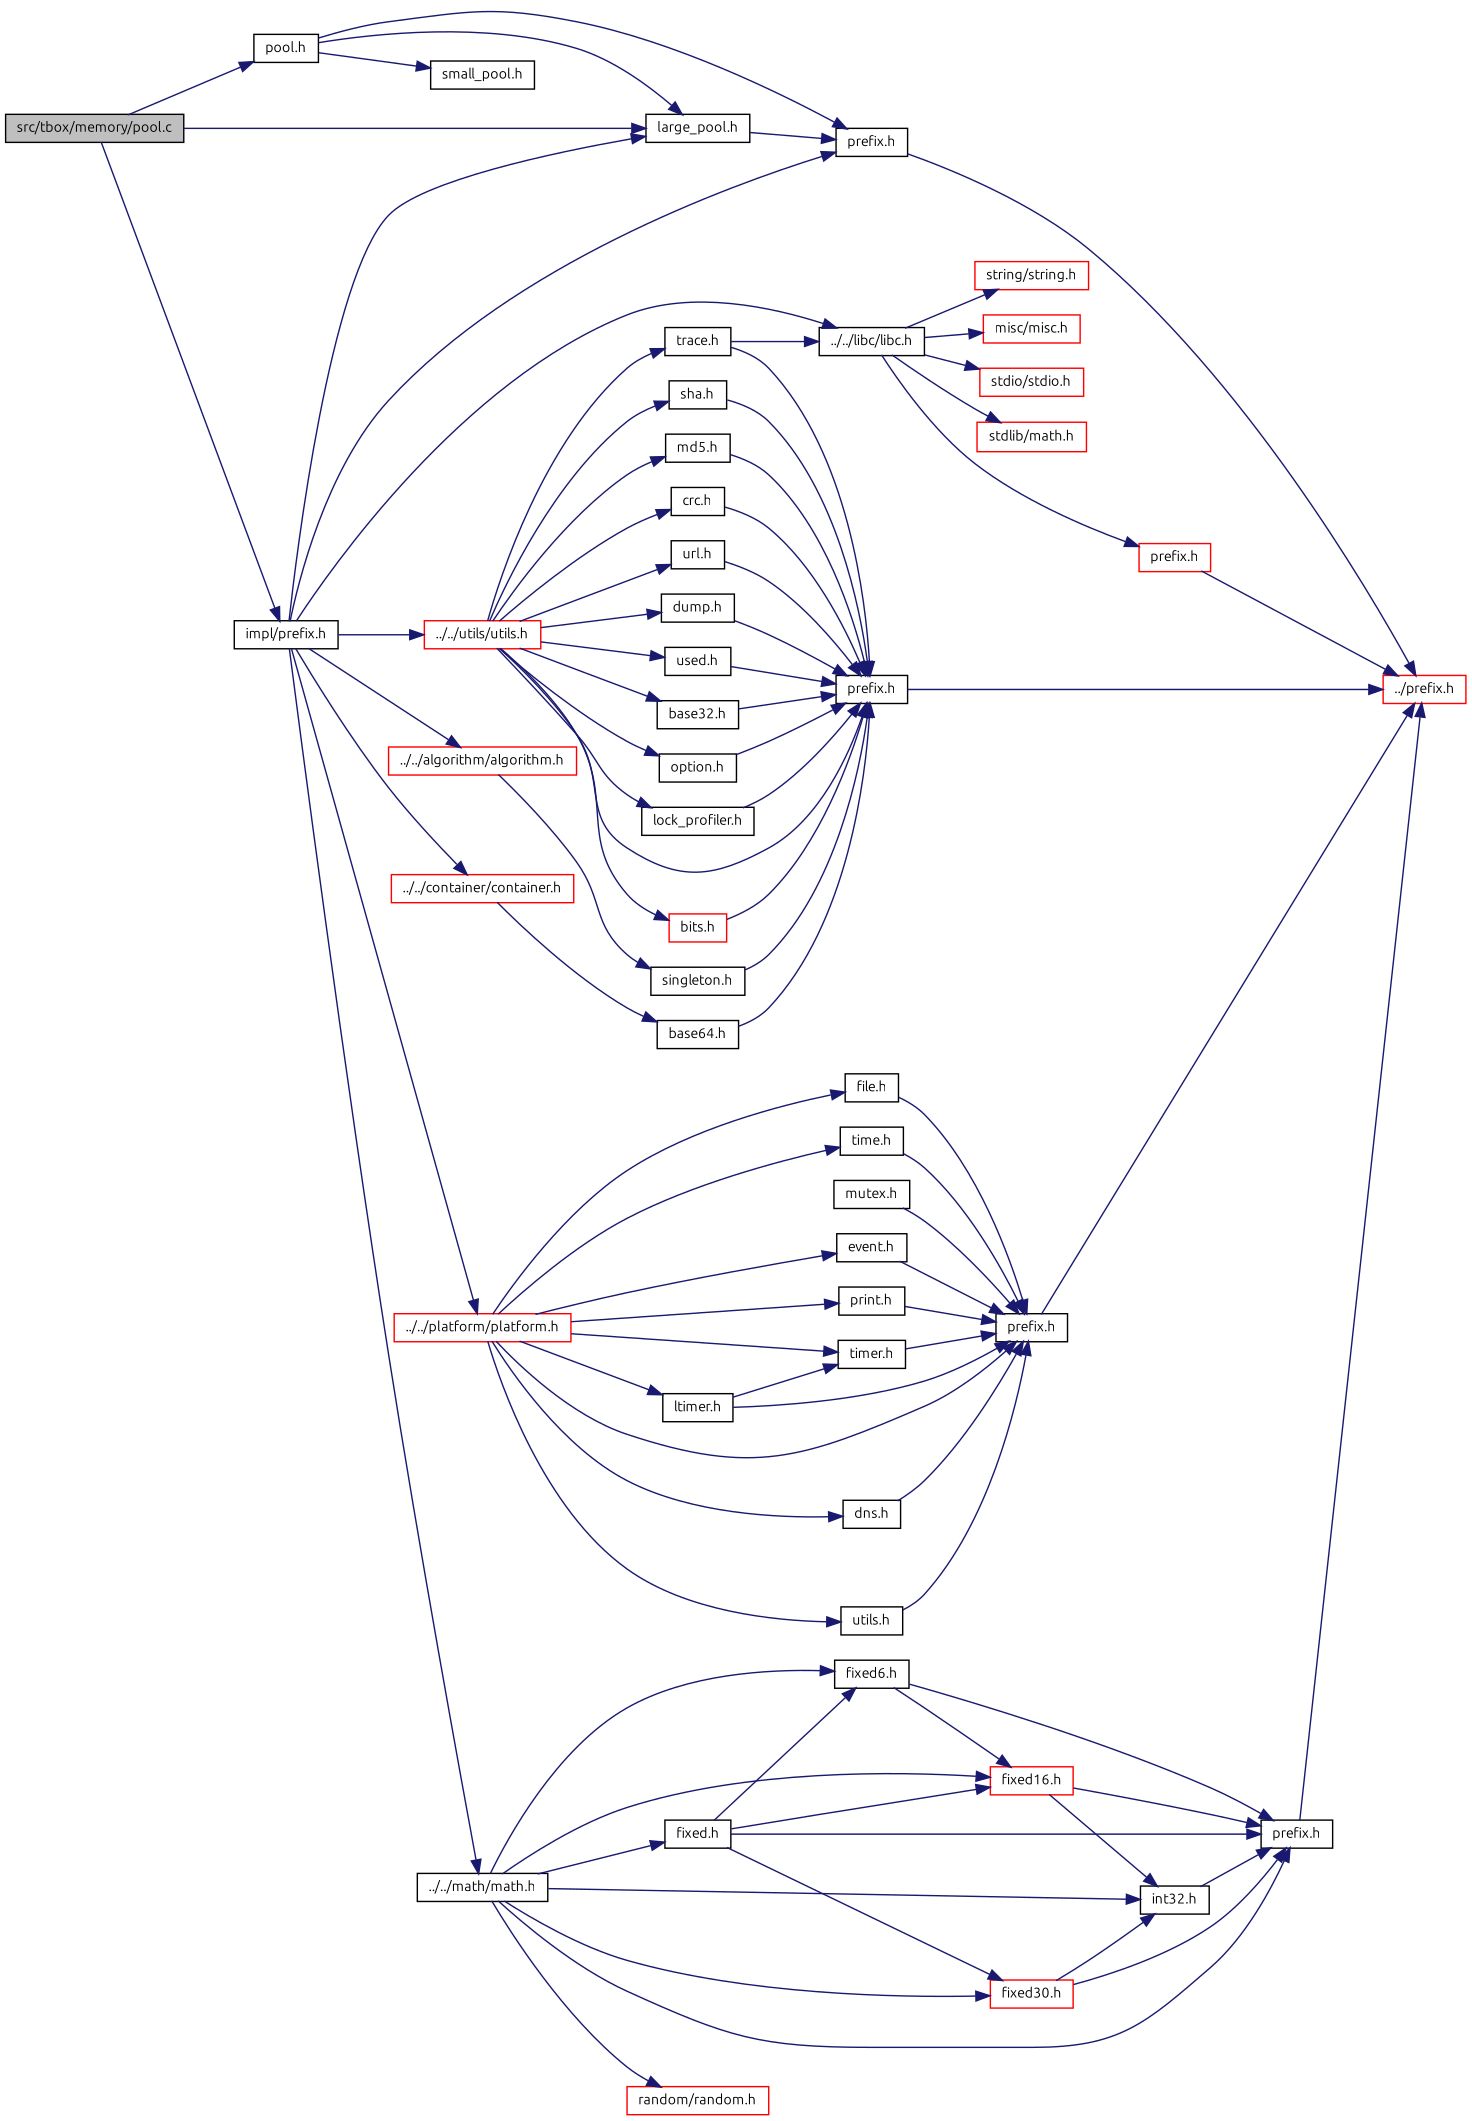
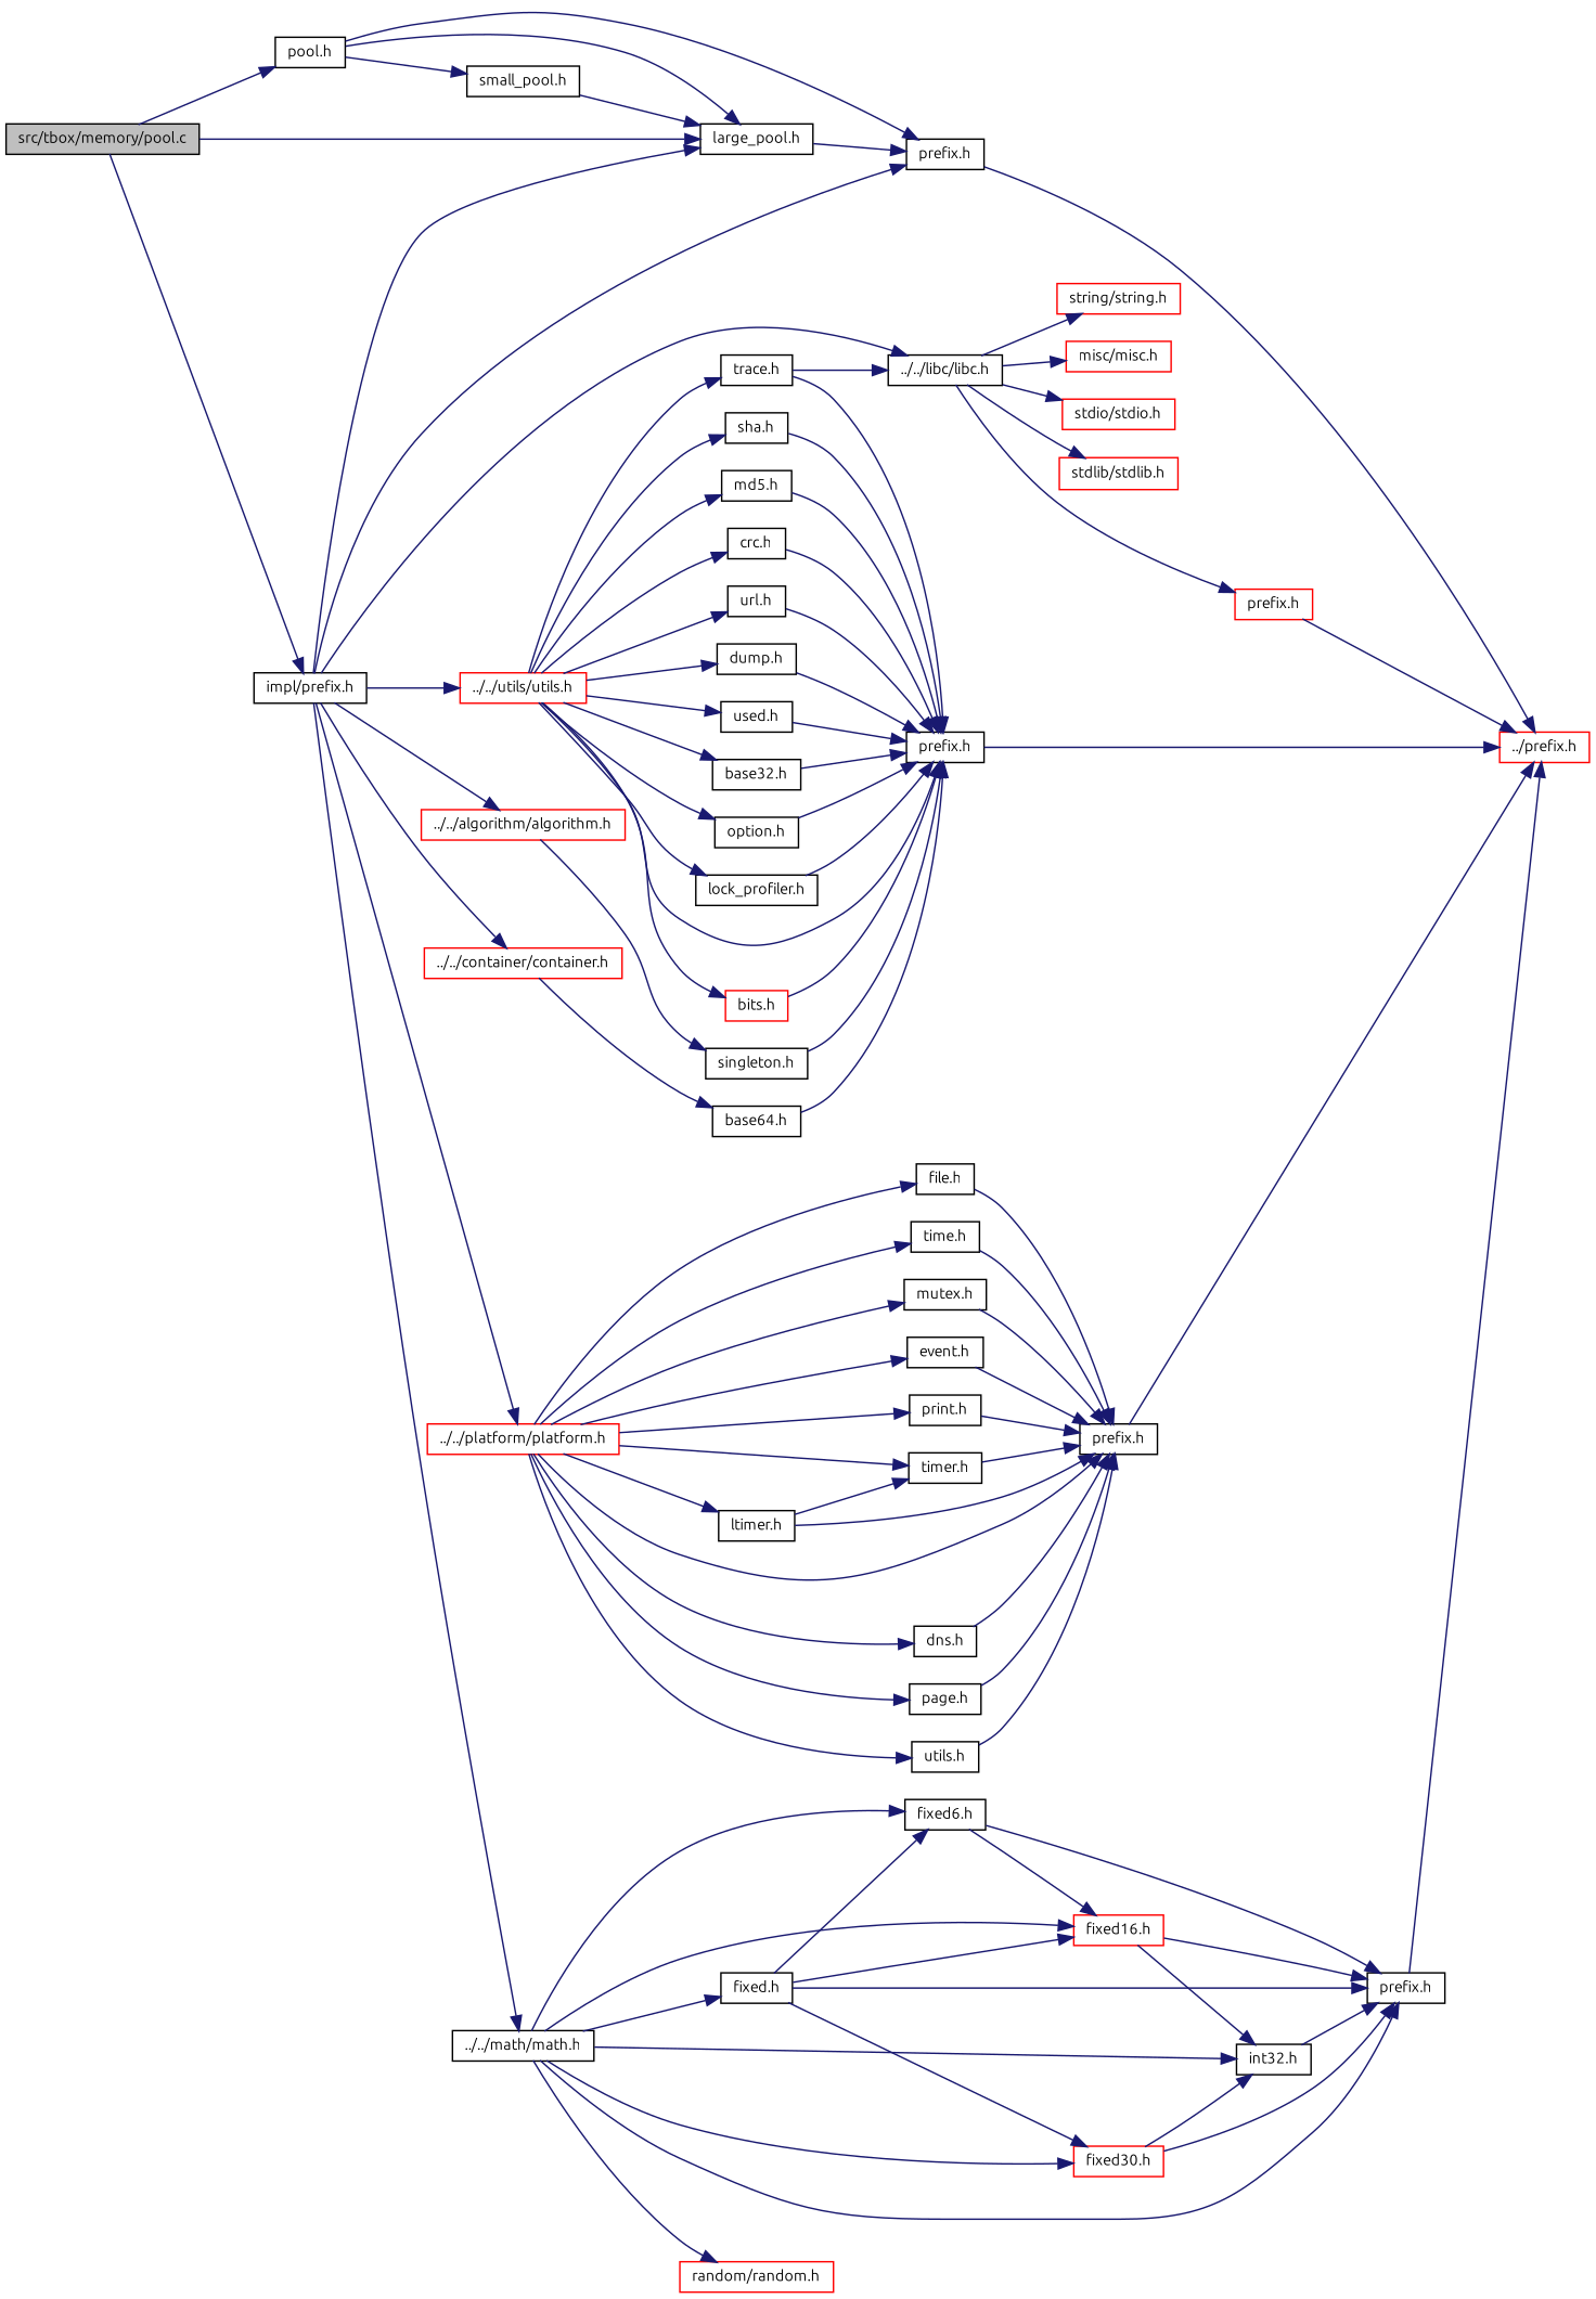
  digraph {
    fontname=Ubuntu
    rankdir=LR
    node [color=black fillcolor=white fontname=Ubuntu fontsize=10 shape=record style=filled]
    edge [color=midnightblue fontname=Ubuntu fontsize=10 labelfontname=CourierNew labelfontsize=10 style=solid]
    n1 [fillcolor=grey75 fontcolor=black height=0.2 label="src/tbox/memory/pool.c" width=0.4]
    n2 [height=0.2 label="pool.h" width=0.4]
    n3 [height=0.2 label="large_pool.h" width=0.4]
    n4 [height=0.2 label="impl/prefix.h" width=0.4]
    n5 [height=0.2 label="small_pool.h" width=0.4]
    n6 [height=0.2 label="prefix.h" width=0.4]
    n7 [height=0.2 label="../../libc/libc.h" width=0.4]
    n8 [height=0.2 label="../../math/math.h" width=0.4]
    n9 [color=red height=0.2 label="../../utils/utils.h" width=0.4]
    n10 [color=red height=0.2 label="../../platform/platform.h" width=0.4]
    n11 [color=red height=0.2 label="../../container/container.h" width=0.4]
    n12 [color=red height=0.2 label="../../algorithm/algorithm.h" width=0.4]
    n13 [color=red height=0.2 label="../prefix.h" width=0.4]
    n14 [color=red height=0.2 label="prefix.h" width=0.4]
    n15 [color=red height=0.2 label="misc/misc.h" width=0.4]
    n16 [color=red height=0.2 label="stdio/stdio.h" width=0.4]
-   n17 [color=red height=0.2 label="stdlib/math.h" width=0.4]
+   n17 [color=red height=0.2 label="stdlib/stdlib.h" width=0.4]
    n18 [color=red height=0.2 label="string/string.h" width=0.4]
    n19 [height=0.2 label="prefix.h" width=0.4]
    n20 [height=0.2 label="int32.h" width=0.4]
    n21 [height=0.2 label="fixed6.h" width=0.4]
    n22 [color=red height=0.2 label="fixed16.h" width=0.4]
    n23 [color=red height=0.2 label="fixed30.h" width=0.4]
    n24 [height=0.2 label="fixed.h" width=0.4]
    n25 [color=red height=0.2 label="random/random.h" width=0.4]
    n26 [height=0.2 label="prefix.h" width=0.4]
    n27 [color=red height=0.2 label="bits.h" width=0.4]
    n28 [height=0.2 label="sha.h" width=0.4]
    n29 [height=0.2 label="md5.h" width=0.4]
    n30 [height=0.2 label="crc.h" width=0.4]
    n31 [height=0.2 label="url.h" width=0.4]
    n32 [height=0.2 label="dump.h" width=0.4]
    n33 [height=0.2 label="used.h" width=0.4]
    n34 [height=0.2 label="trace.h" width=0.4]
    n35 [height=0.2 label="base32.h" width=0.4]
    n36 [height=0.2 label="option.h" width=0.4]
    n37 [height=0.2 label="lock_profiler.h" width=0.4]
    n38 [height=0.2 label="prefix.h" width=0.4]
    n39 [height=0.2 label="dns.h" width=0.4]
+   n40 [height=0.2 label="page.h" width=0.4]
    n41 [height=0.2 label="utils.h" width=0.4]
    n42 [height=0.2 label="file.h" width=0.4]
    n43 [height=0.2 label="time.h" width=0.4]
    n44 [height=0.2 label="mutex.h" width=0.4]
    n45 [height=0.2 label="event.h" width=0.4]
    n46 [height=0.2 label="timer.h" width=0.4]
    n47 [height=0.2 label="print.h" width=0.4]
    n48 [height=0.2 label="ltimer.h" width=0.4]
    n49 [height=0.2 label="base64.h" width=0.4]
    n50 [height=0.2 label="singleton.h" width=0.4]
    n1 -> n2
    n1 -> n3
    n1 -> n4
    n2 -> n3
    n2 -> n5
    n2 -> n6
    n3 -> n6
    n4 -> n3
    n4 -> n6
    n4 -> n7
    n4 -> n8
    n4 -> n9
    n4 -> n10
    n4 -> n11
    n4 -> n12
+   n5 -> n3
    n6 -> n13
    n7 -> n14
    n7 -> n15
    n7 -> n16
    n7 -> n17
    n7 -> n18
    n8 -> n19
    n8 -> n20
    n8 -> n21
    n8 -> n22
    n8 -> n23
    n8 -> n24
    n8 -> n25
    n9 -> n26
    n9 -> n27
    n9 -> n28
    n9 -> n29
    n9 -> n30
    n9 -> n31
    n9 -> n32
    n9 -> n33
    n9 -> n34
    n9 -> n35
    n9 -> n36
    n9 -> n37
    n10 -> n38
    n10 -> n39
+   n10 -> n40
    n10 -> n41
    n10 -> n42
    n10 -> n43
+   n10 -> n44
    n10 -> n45
    n10 -> n46
    n10 -> n47
    n10 -> n48
    n11 -> n49
    n12 -> n50
    n14 -> n13
    n19 -> n13
    n20 -> n19
    n21 -> n19
    n21 -> n22
    n22 -> n19
    n22 -> n20
    n23 -> n19
    n23 -> n20
    n24 -> n19
    n24 -> n21
    n24 -> n22
    n24 -> n23
    n26 -> n13
    n27 -> n26
    n28 -> n26
    n29 -> n26
    n30 -> n26
    n31 -> n26
    n32 -> n26
    n33 -> n26
    n34 -> n7
    n34 -> n26
    n35 -> n26
    n36 -> n26
    n37 -> n26
    n38 -> n13
    n39 -> n38
+   n40 -> n38
    n41 -> n38
    n42 -> n38
    n43 -> n38
    n44 -> n38
    n45 -> n38
    n46 -> n38
    n47 -> n38
    n48 -> n38
    n48 -> n46
    n49 -> n26
    n50 -> n26
  }
